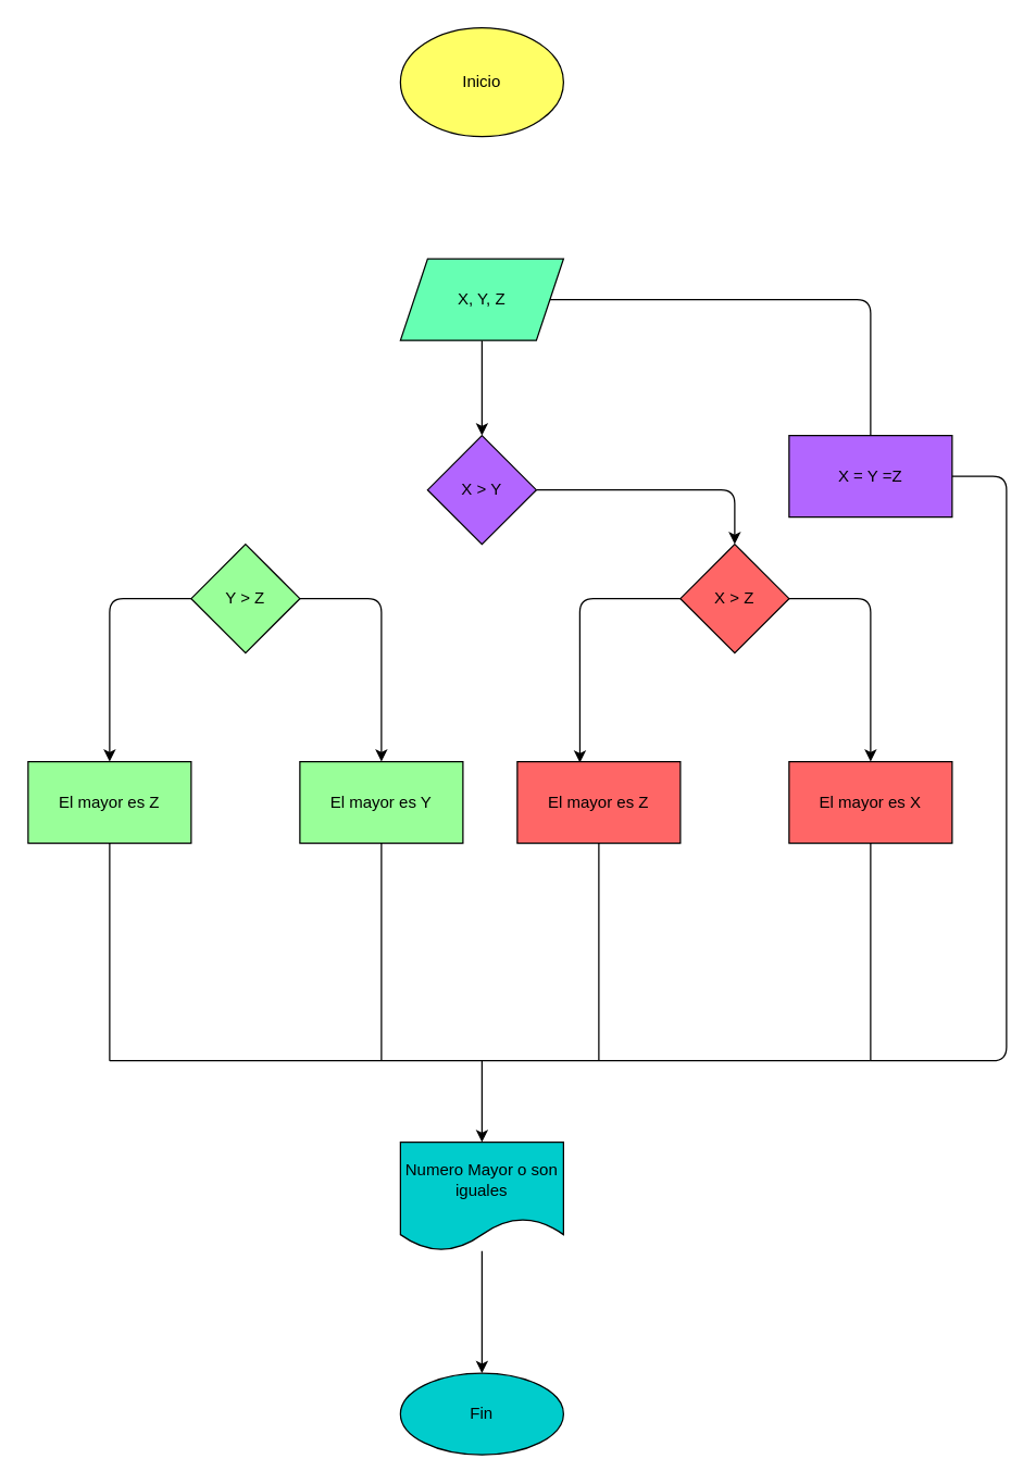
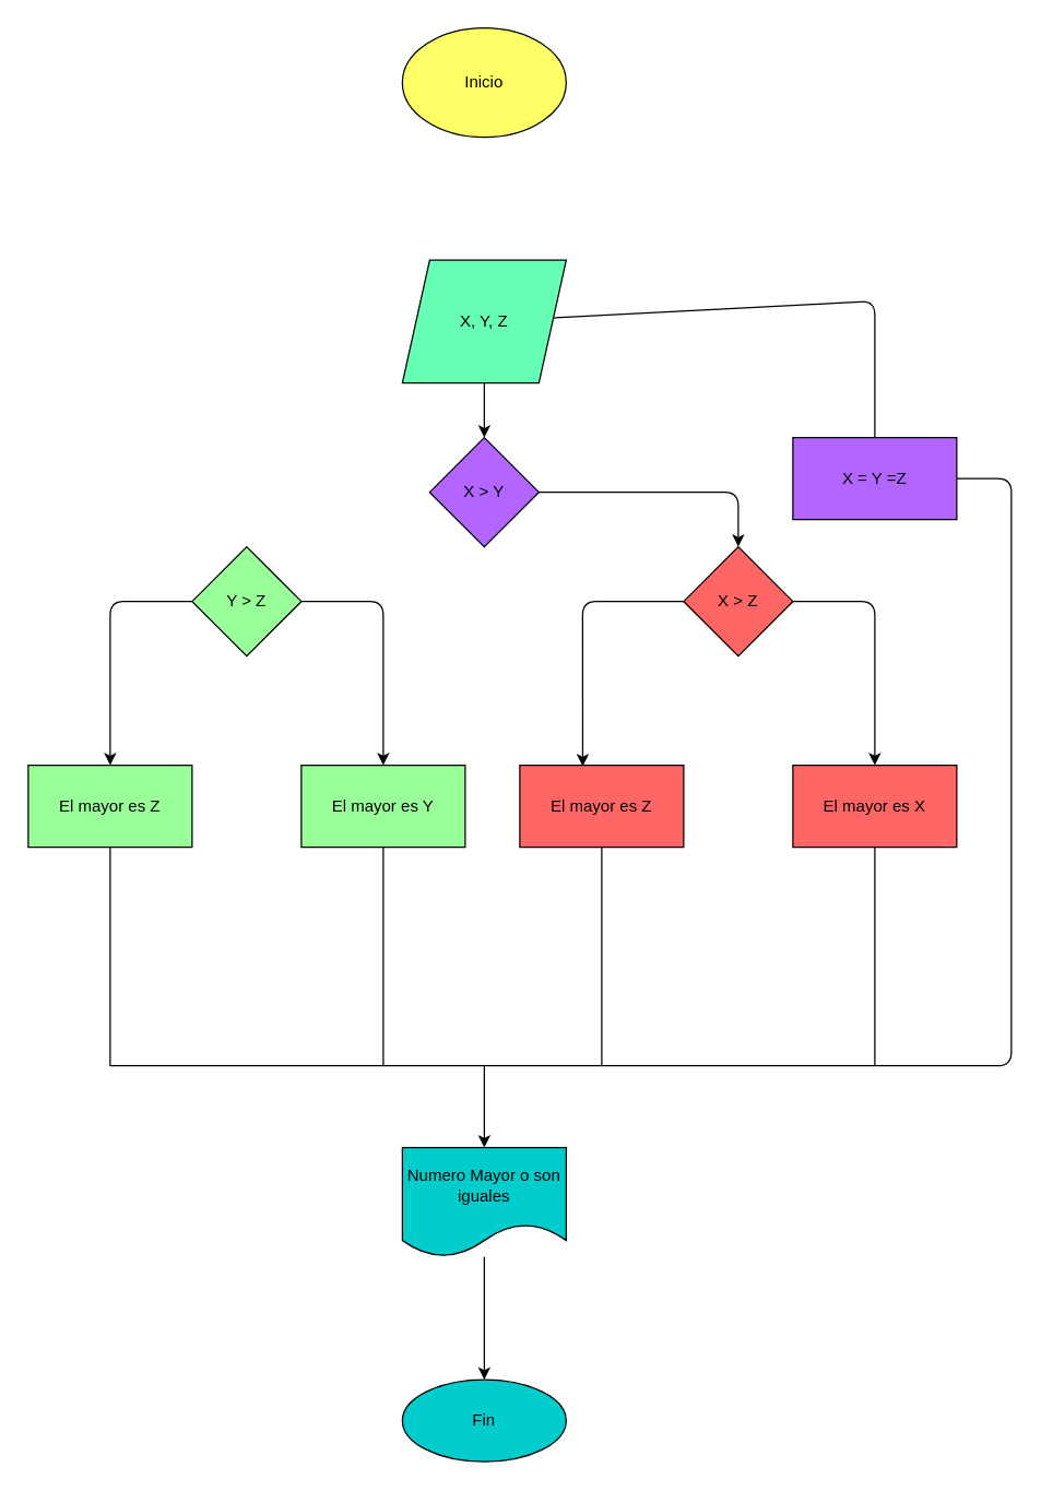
  <mxCell id="0" />
  <mxCell id="1" parent="0" />
  <mxCell id="2" value="Inicio" style="ellipse;whiteSpace=wrap;html=1;fillColor=#FFFF66;" vertex="1" parent="1"><mxGeometry x="294" y="20" width="120" height="80" as="geometry" /></mxCell>
  <mxCell id="3" value="" style="edgeStyle=none;html=1;" edge="1" parent="1" source="5" target="7"><mxGeometry relative="1" as="geometry" /></mxCell>
  <mxCell id="4" value="" style="edgeStyle=none;html=1;" edge="1" parent="1" source="5"><mxGeometry relative="1" as="geometry"><mxPoint x="640" y="340" as="targetPoint" /><Array as="points"><mxPoint x="640" y="220" /></Array></mxGeometry></mxCell>
- <mxCell id="5" value="X, Y, Z" style="shape=parallelogram;perimeter=parallelogramPerimeter;whiteSpace=wrap;html=1;fixedSize=1;fillColor=#66FFB3;" vertex="1" parent="1"><mxGeometry x="294" y="190" width="120" height="60" as="geometry" /></mxCell>
+ <mxCell id="5" value="X, Y, Z" style="shape=parallelogram;perimeter=parallelogramPerimeter;whiteSpace=wrap;html=1;fixedSize=1;fillColor=#66FFB3;" vertex="1" parent="1"><mxGeometry x="294" y="190" width="120" height="90" as="geometry" /></mxCell>
  <mxCell id="6" value="" style="edgeStyle=none;html=1;" edge="1" parent="1" source="7" target="10"><mxGeometry relative="1" as="geometry"><Array as="points"><mxPoint x="540" y="360" /></Array></mxGeometry></mxCell>
  <mxCell id="7" value="X &amp;gt; Y" style="rhombus;whiteSpace=wrap;html=1;fillColor=#B266FF;" vertex="1" parent="1"><mxGeometry x="314" y="320" width="80" height="80" as="geometry" /></mxCell>
  <mxCell id="8" value="" style="edgeStyle=none;html=1;" edge="1" parent="1" source="10" target="14"><mxGeometry relative="1" as="geometry"><Array as="points"><mxPoint x="640" y="440" /></Array></mxGeometry></mxCell>
  <mxCell id="9" value="" style="edgeStyle=none;html=1;entryX=0.384;entryY=0.012;entryDx=0;entryDy=0;entryPerimeter=0;" edge="1" parent="1" source="10" target="15"><mxGeometry relative="1" as="geometry"><mxPoint x="440" y="550" as="targetPoint" /><Array as="points"><mxPoint x="426" y="440" /></Array></mxGeometry></mxCell>
  <mxCell id="10" value="X &amp;gt; Z" style="rhombus;whiteSpace=wrap;html=1;fillColor=#FF6666;" vertex="1" parent="1"><mxGeometry x="500" y="400" width="80" height="80" as="geometry" /></mxCell>
  <mxCell id="11" value="" style="edgeStyle=none;html=1;" edge="1" parent="1" source="13" target="16"><mxGeometry relative="1" as="geometry"><Array as="points"><mxPoint x="280" y="440" /></Array></mxGeometry></mxCell>
  <mxCell id="12" value="" style="edgeStyle=none;html=1;fillColor=#33FFFF;" edge="1" parent="1" source="13" target="17"><mxGeometry relative="1" as="geometry"><Array as="points"><mxPoint x="80" y="440" /></Array></mxGeometry></mxCell>
  <mxCell id="13" value="Y &amp;gt; Z" style="rhombus;whiteSpace=wrap;html=1;fillColor=#99FF99;" vertex="1" parent="1"><mxGeometry x="140" y="400" width="80" height="80" as="geometry" /></mxCell>
  <mxCell id="14" value="El mayor es X" style="whiteSpace=wrap;html=1;fillColor=#FF6666;" vertex="1" parent="1"><mxGeometry x="580" y="560" width="120" height="60" as="geometry" /></mxCell>
  <mxCell id="15" value="El mayor es Z" style="whiteSpace=wrap;html=1;fillColor=#FF6666;" vertex="1" parent="1"><mxGeometry x="380" y="560" width="120" height="60" as="geometry" /></mxCell>
  <mxCell id="16" value="El mayor es Y" style="whiteSpace=wrap;html=1;fillColor=#99FF99;" vertex="1" parent="1"><mxGeometry x="220" y="560" width="120" height="60" as="geometry" /></mxCell>
  <mxCell id="17" value="El mayor es Z" style="whiteSpace=wrap;html=1;fillColor=#99FF99;" vertex="1" parent="1"><mxGeometry x="20" y="560" width="120" height="60" as="geometry" /></mxCell>
  <mxCell id="18" value="X = Y =Z" style="whiteSpace=wrap;html=1;fillColor=#B266FF;" vertex="1" parent="1"><mxGeometry x="580" y="320" width="120" height="60" as="geometry" /></mxCell>
  <mxCell id="19" value="" style="edgeStyle=none;html=1;" edge="1" parent="1" source="20" target="28"><mxGeometry relative="1" as="geometry" /></mxCell>
  <mxCell id="20" value="Numero Mayor o son iguales" style="shape=document;whiteSpace=wrap;html=1;boundedLbl=1;fillColor=#00CCCC;" vertex="1" parent="1"><mxGeometry x="294" y="840" width="120" height="80" as="geometry" /></mxCell>
  <mxCell id="21" value="" style="endArrow=none;html=1;" edge="1" parent="1"><mxGeometry width="50" height="50" relative="1" as="geometry"><mxPoint x="80" y="780" as="sourcePoint" /><mxPoint x="640" y="780" as="targetPoint" /></mxGeometry></mxCell>
  <mxCell id="22" value="" style="endArrow=classic;html=1;entryX=0.5;entryY=0;entryDx=0;entryDy=0;" edge="1" parent="1" target="20"><mxGeometry width="50" height="50" relative="1" as="geometry"><mxPoint x="354" y="780" as="sourcePoint" /><mxPoint x="450" y="770" as="targetPoint" /></mxGeometry></mxCell>
  <mxCell id="23" value="" style="endArrow=none;html=1;exitX=0.5;exitY=1;exitDx=0;exitDy=0;" edge="1" parent="1" source="17"><mxGeometry width="50" height="50" relative="1" as="geometry"><mxPoint x="400" y="700" as="sourcePoint" /><mxPoint x="80" y="780" as="targetPoint" /></mxGeometry></mxCell>
  <mxCell id="24" value="" style="endArrow=none;html=1;exitX=0.5;exitY=1;exitDx=0;exitDy=0;" edge="1" parent="1" source="16"><mxGeometry width="50" height="50" relative="1" as="geometry"><mxPoint x="400" y="700" as="sourcePoint" /><mxPoint x="280" y="780" as="targetPoint" /></mxGeometry></mxCell>
  <mxCell id="25" value="" style="endArrow=none;html=1;entryX=1;entryY=0.5;entryDx=0;entryDy=0;" edge="1" parent="1" target="18"><mxGeometry width="50" height="50" relative="1" as="geometry"><mxPoint x="640" y="780" as="sourcePoint" /><mxPoint x="740" y="370" as="targetPoint" /><Array as="points"><mxPoint x="740" y="780" /><mxPoint x="740" y="350" /></Array></mxGeometry></mxCell>
  <mxCell id="26" value="" style="endArrow=none;html=1;entryX=0.5;entryY=1;entryDx=0;entryDy=0;" edge="1" parent="1" target="15"><mxGeometry width="50" height="50" relative="1" as="geometry"><mxPoint x="440" y="780" as="sourcePoint" /><mxPoint x="450" y="630" as="targetPoint" /></mxGeometry></mxCell>
  <mxCell id="27" value="" style="endArrow=none;html=1;entryX=0.5;entryY=1;entryDx=0;entryDy=0;" edge="1" parent="1" target="14"><mxGeometry width="50" height="50" relative="1" as="geometry"><mxPoint x="640" y="780" as="sourcePoint" /><mxPoint x="450" y="630" as="targetPoint" /></mxGeometry></mxCell>
  <mxCell id="28" value="Fin" style="ellipse;whiteSpace=wrap;html=1;fillColor=#00CCCC;" vertex="1" parent="1"><mxGeometry x="294" y="1010" width="120" height="60" as="geometry" /></mxCell>
